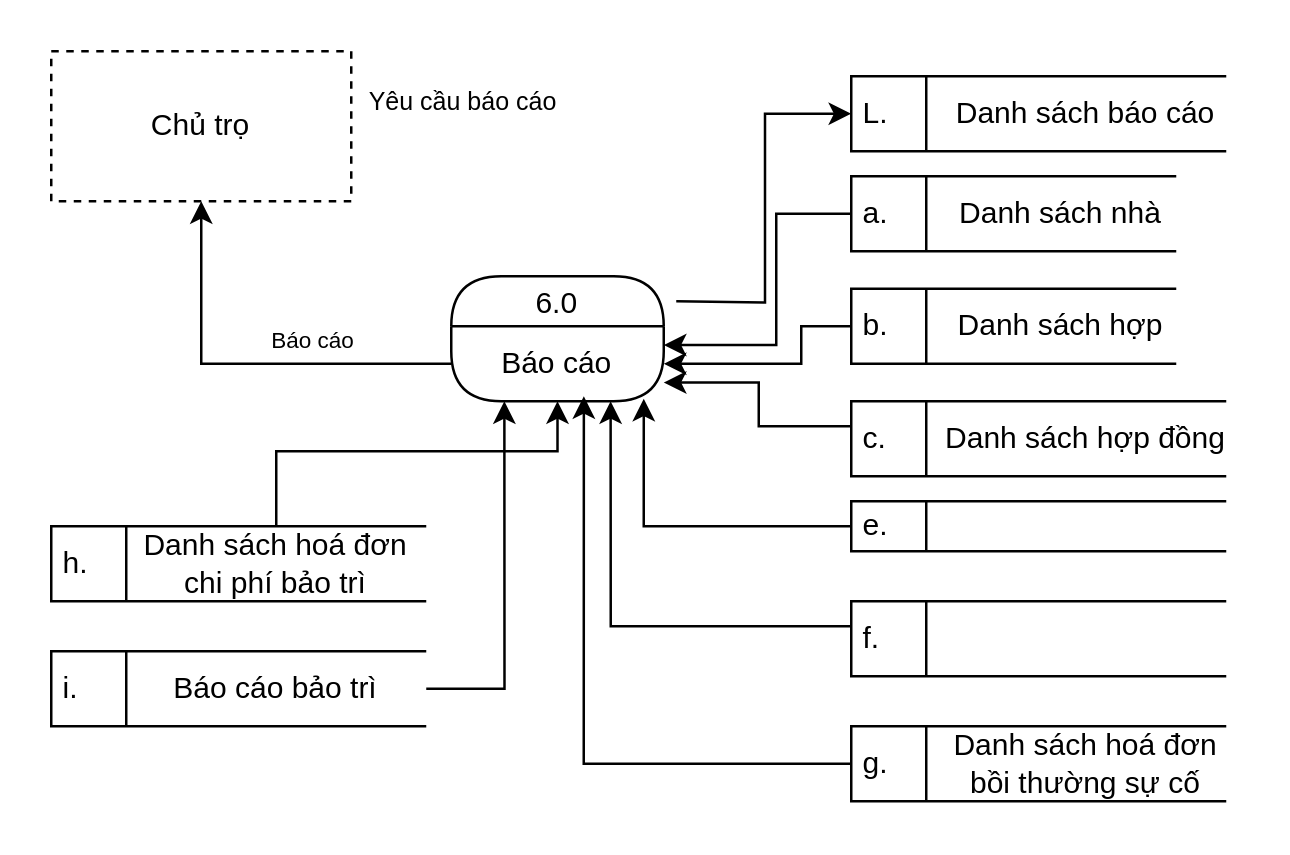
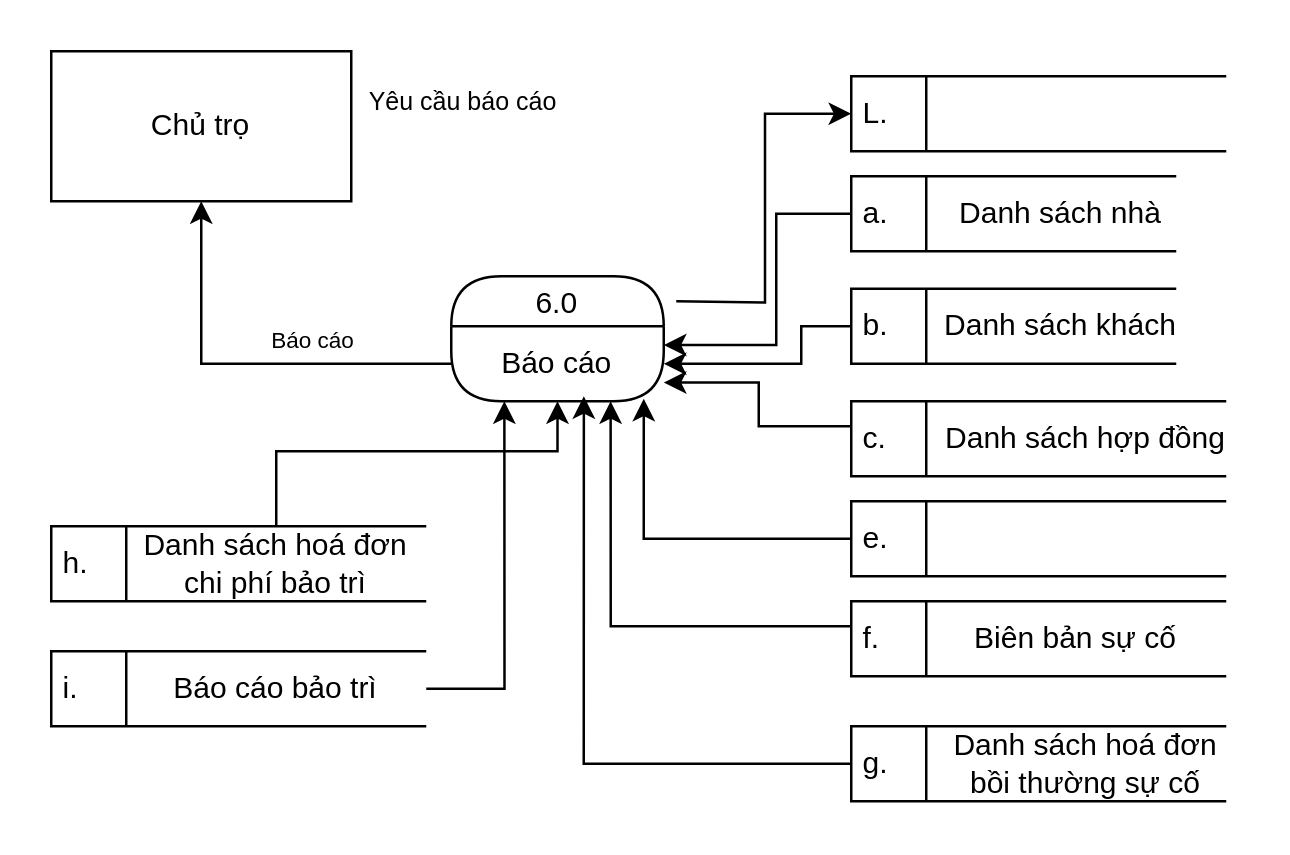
  <mxCell id="0" />
  <mxCell id="1" parent="0" />
- <mxCell id="2" value="Chủ trọ" style="rounded=0;whiteSpace=wrap;html=1;dashed=1;" vertex="1" parent="1"><mxGeometry x="20" y="20" width="120" height="60" as="geometry" /></mxCell>
+ <mxCell id="2" value="Chủ trọ" style="rounded=0;whiteSpace=wrap;html=1;" vertex="1" parent="1"><mxGeometry x="20" y="20" width="120" height="60" as="geometry" /></mxCell>
  <mxCell id="3" value="6.0" style="swimlane;fontStyle=0;childLayout=stackLayout;horizontal=1;startSize=20;fillColor=#ffffff;horizontalStack=0;resizeParent=1;resizeParentMax=0;resizeLast=0;collapsible=0;marginBottom=0;swimlaneFillColor=#ffffff;rounded=1;glass=0;arcSize=50;" vertex="1" parent="1"><mxGeometry x="180" y="110" width="85" height="50" as="geometry" /></mxCell>
  <mxCell id="4" value="Báo cáo" style="text;html=1;align=center;verticalAlign=middle;whiteSpace=wrap;rounded=0;" vertex="1" parent="3"><mxGeometry y="20" width="85" height="30" as="geometry" /></mxCell>
  <mxCell id="5" style="edgeStyle=orthogonalEdgeStyle;rounded=0;orthogonalLoop=1;jettySize=auto;html=1;entryX=0.5;entryY=1;entryDx=0;entryDy=0;" edge="1" parent="1" source="4" target="2"><mxGeometry relative="1" as="geometry" /></mxCell>
  <mxCell id="6" value="&lt;font style=&quot;font-size: 9px;&quot;&gt;Báo cáo&lt;/font&gt;" style="text;html=1;align=center;verticalAlign=middle;whiteSpace=wrap;rounded=0;" vertex="1" parent="1"><mxGeometry x="80" y="125" width="90" height="20" as="geometry" /></mxCell>
  <mxCell id="7" value="&lt;font size=&quot;1&quot;&gt;Yêu cầu báo cáo&lt;/font&gt;" style="text;html=1;align=center;verticalAlign=middle;whiteSpace=wrap;rounded=0;" vertex="1" parent="1"><mxGeometry x="140" y="30" width="90" height="20" as="geometry" /></mxCell>
  <mxCell id="8" value="L." style="html=1;dashed=0;whiteSpace=wrap;shape=mxgraph.dfd.dataStoreID;align=left;spacingLeft=3;points=[[0,0],[0.5,0],[1,0],[0,0.5],[1,0.5],[0,1],[0.5,1],[1,1]];" vertex="1" parent="1"><mxGeometry x="340" y="30" width="150" height="30" as="geometry" /></mxCell>
- <mxCell id="9" value="Danh sách báo cáo" style="text;html=1;align=center;verticalAlign=middle;whiteSpace=wrap;rounded=0;" vertex="1" parent="1"><mxGeometry x="380" y="30" width="107.5" height="30" as="geometry" /></mxCell>
  <mxCell id="10" style="edgeStyle=orthogonalEdgeStyle;rounded=0;orthogonalLoop=1;jettySize=auto;html=1;entryX=0;entryY=0.5;entryDx=0;entryDy=0;" edge="1" parent="1" target="8"><mxGeometry relative="1" as="geometry"><mxPoint x="270" y="120" as="sourcePoint" /></mxGeometry></mxCell>
  <mxCell id="11" style="edgeStyle=orthogonalEdgeStyle;rounded=0;orthogonalLoop=1;jettySize=auto;html=1;entryX=1;entryY=0.25;entryDx=0;entryDy=0;" edge="1" parent="1" source="12" target="4"><mxGeometry relative="1" as="geometry"><Array as="points"><mxPoint x="310" y="85" /><mxPoint x="310" y="138" /></Array></mxGeometry></mxCell>
  <mxCell id="12" value="a." style="html=1;dashed=0;whiteSpace=wrap;shape=mxgraph.dfd.dataStoreID;align=left;spacingLeft=3;points=[[0,0],[0.5,0],[1,0],[0,0.5],[1,0.5],[0,1],[0.5,1],[1,1]];" vertex="1" parent="1"><mxGeometry x="340" y="70" width="130" height="30" as="geometry" /></mxCell>
  <mxCell id="13" value="Danh sách nhà" style="text;html=1;align=center;verticalAlign=middle;whiteSpace=wrap;rounded=0;" vertex="1" parent="1"><mxGeometry x="370" y="70" width="107.5" height="30" as="geometry" /></mxCell>
  <mxCell id="14" style="edgeStyle=orthogonalEdgeStyle;rounded=0;orthogonalLoop=1;jettySize=auto;html=1;entryX=1;entryY=0.5;entryDx=0;entryDy=0;" edge="1" parent="1" source="15" target="4"><mxGeometry relative="1" as="geometry"><Array as="points"><mxPoint x="320" y="130" /><mxPoint x="320" y="145" /></Array></mxGeometry></mxCell>
  <mxCell id="15" value="b." style="html=1;dashed=0;whiteSpace=wrap;shape=mxgraph.dfd.dataStoreID;align=left;spacingLeft=3;points=[[0,0],[0.5,0],[1,0],[0,0.5],[1,0.5],[0,1],[0.5,1],[1,1]];" vertex="1" parent="1"><mxGeometry x="340" y="115" width="130" height="30" as="geometry" /></mxCell>
- <mxCell id="16" value="Danh sách hợp" style="text;html=1;align=center;verticalAlign=middle;whiteSpace=wrap;rounded=0;" vertex="1" parent="1"><mxGeometry x="370" y="115" width="107.5" height="30" as="geometry" /></mxCell>
+ <mxCell id="16" value="Danh sách khách" style="text;html=1;align=center;verticalAlign=middle;whiteSpace=wrap;rounded=0;" vertex="1" parent="1"><mxGeometry x="370" y="115" width="107.5" height="30" as="geometry" /></mxCell>
  <mxCell id="17" style="edgeStyle=orthogonalEdgeStyle;rounded=0;orthogonalLoop=1;jettySize=auto;html=1;entryX=1;entryY=0.75;entryDx=0;entryDy=0;" edge="1" parent="1" source="18" target="4"><mxGeometry relative="1" as="geometry"><Array as="points"><mxPoint x="303" y="170" /><mxPoint x="303" y="153" /></Array></mxGeometry></mxCell>
  <mxCell id="18" value="c." style="html=1;dashed=0;whiteSpace=wrap;shape=mxgraph.dfd.dataStoreID;align=left;spacingLeft=3;points=[[0,0],[0.5,0],[1,0],[0,0.5],[1,0.5],[0,1],[0.5,1],[1,1]];" vertex="1" parent="1"><mxGeometry x="340" y="160" width="150" height="30" as="geometry" /></mxCell>
  <mxCell id="19" value="Danh sách hợp đồng" style="text;html=1;align=center;verticalAlign=middle;whiteSpace=wrap;rounded=0;" vertex="1" parent="1"><mxGeometry x="373.75" y="160" width="120" height="30" as="geometry" /></mxCell>
- <mxCell id="20" value="e." style="html=1;dashed=0;whiteSpace=wrap;shape=mxgraph.dfd.dataStoreID;align=left;spacingLeft=3;points=[[0,0],[0.5,0],[1,0],[0,0.5],[1,0.5],[0,1],[0.5,1],[1,1]];" vertex="1" parent="1"><mxGeometry x="340" y="200" width="150" height="20" as="geometry" /></mxCell>
+ <mxCell id="20" value="e." style="html=1;dashed=0;whiteSpace=wrap;shape=mxgraph.dfd.dataStoreID;align=left;spacingLeft=3;points=[[0,0],[0.5,0],[1,0],[0,0.5],[1,0.5],[0,1],[0.5,1],[1,1]];" vertex="1" parent="1"><mxGeometry x="340" y="200" width="150" height="30" as="geometry" /></mxCell>
  <mxCell id="21" style="edgeStyle=orthogonalEdgeStyle;rounded=0;orthogonalLoop=1;jettySize=auto;html=1;entryX=0.75;entryY=1;entryDx=0;entryDy=0;" edge="1" parent="1" source="22" target="4"><mxGeometry relative="1" as="geometry"><Array as="points"><mxPoint x="244" y="250" /></Array></mxGeometry></mxCell>
  <mxCell id="22" value="f." style="html=1;dashed=0;whiteSpace=wrap;shape=mxgraph.dfd.dataStoreID;align=left;spacingLeft=3;points=[[0,0],[0.5,0],[1,0],[0,0.5],[1,0.5],[0,1],[0.5,1],[1,1]];" vertex="1" parent="1"><mxGeometry x="340" y="240" width="150" height="30" as="geometry" /></mxCell>
+ <mxCell id="23" value="Biên bản sự cố" style="text;html=1;align=center;verticalAlign=middle;whiteSpace=wrap;rounded=0;" vertex="1" parent="1"><mxGeometry x="370" y="240" width="120" height="30" as="geometry" /></mxCell>
  <mxCell id="24" value="g." style="html=1;dashed=0;whiteSpace=wrap;shape=mxgraph.dfd.dataStoreID;align=left;spacingLeft=3;points=[[0,0],[0.5,0],[1,0],[0,0.5],[1,0.5],[0,1],[0.5,1],[1,1]];" vertex="1" parent="1"><mxGeometry x="340" y="290" width="150" height="30" as="geometry" /></mxCell>
  <mxCell id="25" value="Danh sách hoá đơn bồi thường sự cố" style="text;html=1;align=center;verticalAlign=middle;whiteSpace=wrap;rounded=0;" vertex="1" parent="1"><mxGeometry x="373.75" y="290" width="120" height="30" as="geometry" /></mxCell>
  <mxCell id="26" value="h." style="html=1;dashed=0;whiteSpace=wrap;shape=mxgraph.dfd.dataStoreID;align=left;spacingLeft=3;points=[[0,0],[0.5,0],[1,0],[0,0.5],[1,0.5],[0,1],[0.5,1],[1,1]];" vertex="1" parent="1"><mxGeometry x="20" y="210" width="150" height="30" as="geometry" /></mxCell>
  <mxCell id="27" style="edgeStyle=orthogonalEdgeStyle;rounded=0;orthogonalLoop=1;jettySize=auto;html=1;entryX=0.5;entryY=1;entryDx=0;entryDy=0;" edge="1" parent="1" source="28" target="4"><mxGeometry relative="1" as="geometry"><Array as="points"><mxPoint x="110" y="180" /><mxPoint x="223" y="180" /></Array></mxGeometry></mxCell>
  <mxCell id="28" value="Danh sách hoá đơn chi phí bảo trì" style="text;html=1;align=center;verticalAlign=middle;whiteSpace=wrap;rounded=0;" vertex="1" parent="1"><mxGeometry x="50" y="210" width="120" height="30" as="geometry" /></mxCell>
  <mxCell id="29" value="i." style="html=1;dashed=0;whiteSpace=wrap;shape=mxgraph.dfd.dataStoreID;align=left;spacingLeft=3;points=[[0,0],[0.5,0],[1,0],[0,0.5],[1,0.5],[0,1],[0.5,1],[1,1]];" vertex="1" parent="1"><mxGeometry x="20" y="260" width="150" height="30" as="geometry" /></mxCell>
  <mxCell id="30" style="edgeStyle=orthogonalEdgeStyle;rounded=0;orthogonalLoop=1;jettySize=auto;html=1;entryX=0.25;entryY=1;entryDx=0;entryDy=0;" edge="1" parent="1" source="31" target="4"><mxGeometry relative="1" as="geometry" /></mxCell>
  <mxCell id="31" value="Báo cáo bảo trì" style="text;html=1;align=center;verticalAlign=middle;whiteSpace=wrap;rounded=0;" vertex="1" parent="1"><mxGeometry x="50" y="260" width="120" height="30" as="geometry" /></mxCell>
  <mxCell id="32" style="edgeStyle=orthogonalEdgeStyle;rounded=0;orthogonalLoop=1;jettySize=auto;html=1;entryX=0.906;entryY=0.967;entryDx=0;entryDy=0;entryPerimeter=0;" edge="1" parent="1" source="20" target="4"><mxGeometry relative="1" as="geometry" /></mxCell>
  <mxCell id="33" style="edgeStyle=orthogonalEdgeStyle;rounded=0;orthogonalLoop=1;jettySize=auto;html=1;entryX=0.624;entryY=0.933;entryDx=0;entryDy=0;entryPerimeter=0;" edge="1" parent="1" source="24" target="4"><mxGeometry relative="1" as="geometry" /></mxCell>
